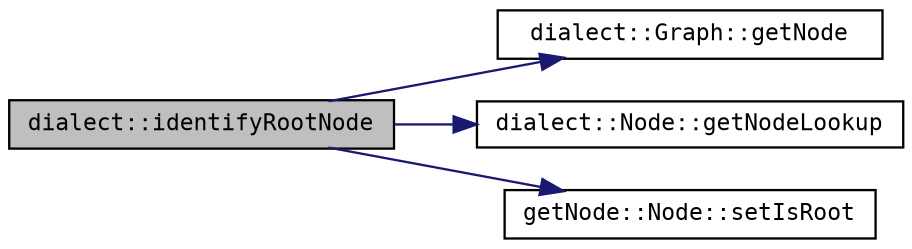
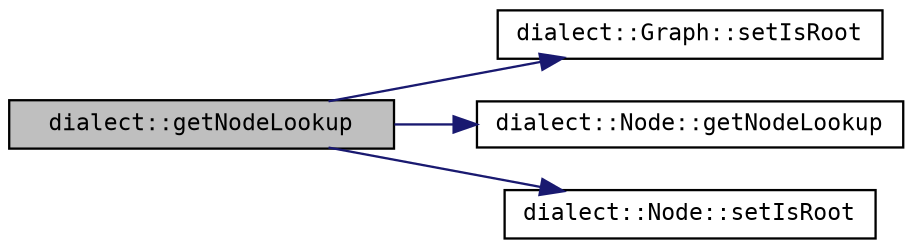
  digraph {
    fontname="DejaVu Sans Mono"
    rankdir=LR
    node [color=black fillcolor=white fontname="DejaVu Sans Mono" fontsize=10 shape=record style=filled]
    edge [color=midnightblue fontname="DejaVu Sans Mono" fontsize=10 labelfontname=Helvetica labelfontsize=10 style=solid]
-   n1 [fillcolor=grey75 fontcolor=black height=0.2 label="dialect::identifyRootNode" width=0.4]
-   n2 [height=0.2 label="dialect::Graph::getNode" width=0.4]
+   n1 [fillcolor=grey75 fontcolor=black height=0.2 label="dialect::getNodeLookup" width=0.4]
+   n2 [height=0.2 label="dialect::Graph::setIsRoot" width=0.4]
    n3 [height=0.2 label="dialect::Node::getNodeLookup" width=0.4]
-   n4 [height=0.2 label="getNode::Node::setIsRoot" width=0.4]
+   n4 [height=0.2 label="dialect::Node::setIsRoot" width=0.4]
    n1 -> n2
    n1 -> n3
    n1 -> n4
  }
